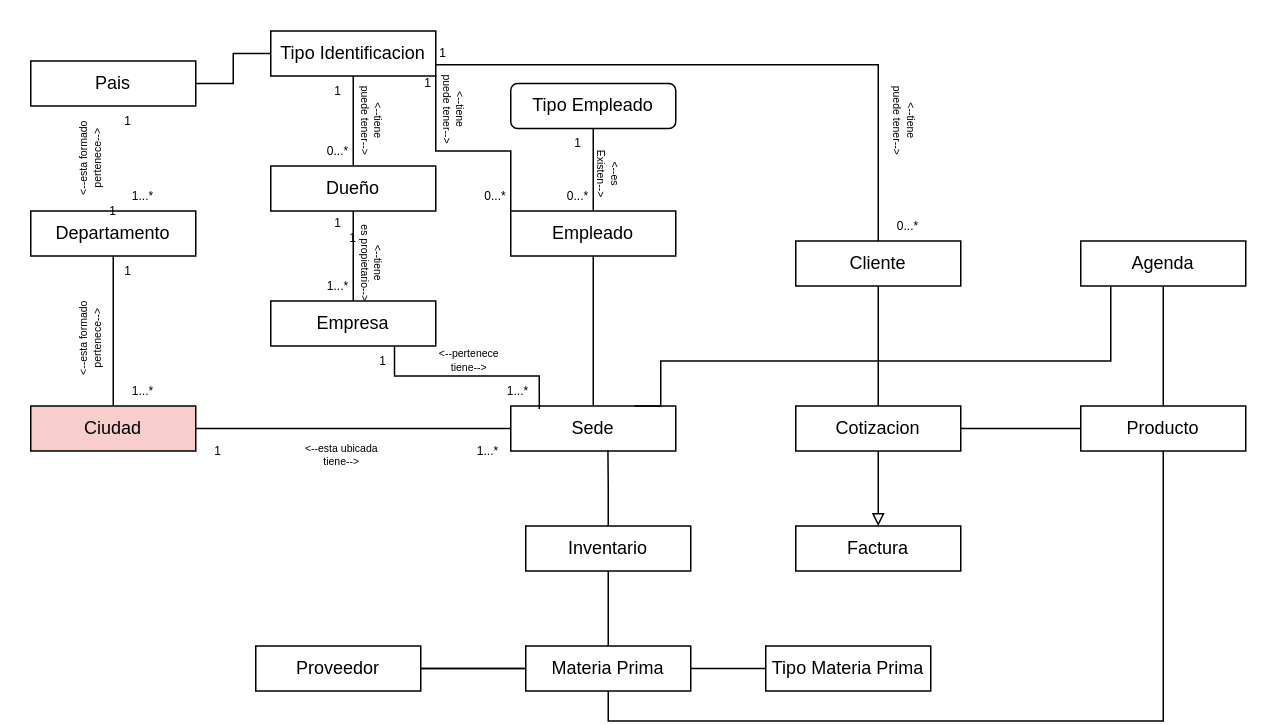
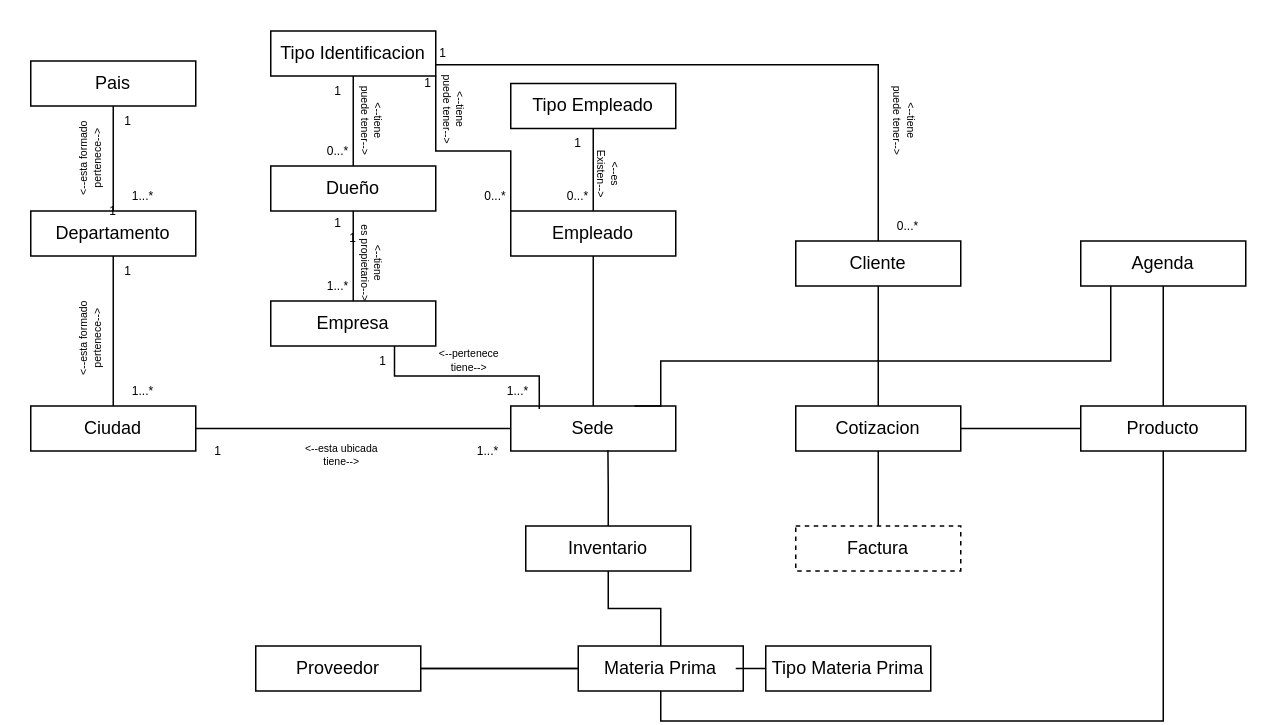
  <mxCell id="0" />
  <mxCell id="1" parent="0" />
- <mxCell id="2" value="" style="edgeStyle=orthogonalEdgeStyle;rounded=0;orthogonalLoop=1;jettySize=auto;html=1;fontSize=8;endArrow=none;endFill=0;" edge="1" parent="1" source="3" target="28"><mxGeometry relative="1" as="geometry" /></mxCell>
+ <mxCell id="2" value="" style="edgeStyle=orthogonalEdgeStyle;rounded=0;orthogonalLoop=1;jettySize=auto;html=1;fontSize=8;endArrow=none;endFill=0;" edge="1" parent="1" source="3" target="4"><mxGeometry relative="1" as="geometry" /></mxCell>
  <mxCell id="3" value="&lt;font style=&quot;vertical-align: inherit&quot;&gt;&lt;font style=&quot;vertical-align: inherit&quot;&gt;Pais&lt;br&gt;&lt;/font&gt;&lt;/font&gt;" style="rounded=0;whiteSpace=wrap;html=1;" parent="1" vertex="1"><mxGeometry x="20" y="40" width="110" height="30" as="geometry" /></mxCell>
  <mxCell id="4" value="&lt;font style=&quot;vertical-align: inherit&quot;&gt;&lt;font style=&quot;vertical-align: inherit&quot;&gt;&lt;font style=&quot;vertical-align: inherit&quot;&gt;&lt;font style=&quot;vertical-align: inherit&quot;&gt;Departamento&lt;/font&gt;&lt;/font&gt;&lt;br&gt;&lt;/font&gt;&lt;/font&gt;" style="rounded=0;whiteSpace=wrap;html=1;" parent="1" vertex="1"><mxGeometry x="20" y="140" width="110" height="30" as="geometry" /></mxCell>
  <mxCell id="5" style="edgeStyle=orthogonalEdgeStyle;rounded=0;orthogonalLoop=1;jettySize=auto;html=1;exitX=1;exitY=0.5;exitDx=0;exitDy=0;entryX=0;entryY=0.5;entryDx=0;entryDy=0;endArrow=none;endFill=0;" parent="1" source="7" target="12" edge="1"><mxGeometry relative="1" as="geometry" /></mxCell>
  <mxCell id="6" value="" style="edgeStyle=orthogonalEdgeStyle;rounded=0;orthogonalLoop=1;jettySize=auto;html=1;fontSize=7;endArrow=none;endFill=0;" edge="1" parent="1" source="7" target="4"><mxGeometry relative="1" as="geometry" /></mxCell>
- <mxCell id="7" value="&lt;font style=&quot;vertical-align: inherit&quot;&gt;&lt;font style=&quot;vertical-align: inherit&quot;&gt;Ciudad&lt;/font&gt;&lt;/font&gt;" style="rounded=0;whiteSpace=wrap;html=1;fillColor=#f8cecc;" parent="1" vertex="1"><mxGeometry x="20" y="270" width="110" height="30" as="geometry" /></mxCell>
+ <mxCell id="7" value="&lt;font style=&quot;vertical-align: inherit&quot;&gt;&lt;font style=&quot;vertical-align: inherit&quot;&gt;Ciudad&lt;/font&gt;&lt;/font&gt;" style="rounded=0;whiteSpace=wrap;html=1;" parent="1" vertex="1"><mxGeometry x="20" y="270" width="110" height="30" as="geometry" /></mxCell>
  <mxCell id="8" value="" style="edgeStyle=orthogonalEdgeStyle;rounded=0;orthogonalLoop=1;jettySize=auto;html=1;endArrow=none;endFill=0;" edge="1" parent="1" source="10" target="39"><mxGeometry relative="1" as="geometry" /></mxCell>
  <mxCell id="9" value="" style="edgeStyle=orthogonalEdgeStyle;rounded=0;orthogonalLoop=1;jettySize=auto;html=1;endArrow=none;endFill=0;" edge="1" parent="1" source="10" target="30"><mxGeometry relative="1" as="geometry" /></mxCell>
- <mxCell id="10" value="&lt;font style=&quot;vertical-align: inherit&quot;&gt;&lt;font style=&quot;vertical-align: inherit&quot;&gt;&lt;font style=&quot;vertical-align: inherit&quot;&gt;&lt;font style=&quot;vertical-align: inherit&quot;&gt;Materia Prima&lt;/font&gt;&lt;/font&gt;&lt;br&gt;&lt;/font&gt;&lt;/font&gt;" style="rounded=0;whiteSpace=wrap;html=1;" parent="1" vertex="1"><mxGeometry x="350" y="430" width="110" height="30" as="geometry" /></mxCell>
+ <mxCell id="10" value="&lt;font style=&quot;vertical-align: inherit&quot;&gt;&lt;font style=&quot;vertical-align: inherit&quot;&gt;&lt;font style=&quot;vertical-align: inherit&quot;&gt;&lt;font style=&quot;vertical-align: inherit&quot;&gt;Materia Prima&lt;/font&gt;&lt;/font&gt;&lt;br&gt;&lt;/font&gt;&lt;/font&gt;" style="rounded=0;whiteSpace=wrap;html=1;" parent="1" vertex="1"><mxGeometry x="385" y="430" width="110" height="30" as="geometry" /></mxCell>
  <mxCell id="11" style="edgeStyle=orthogonalEdgeStyle;rounded=0;orthogonalLoop=1;jettySize=auto;html=1;exitX=0.5;exitY=0;exitDx=0;exitDy=0;entryX=0.5;entryY=1;entryDx=0;entryDy=0;endArrow=none;endFill=0;" parent="1" source="12" target="14" edge="1"><mxGeometry relative="1" as="geometry" /></mxCell>
  <mxCell id="12" value="&lt;font style=&quot;vertical-align: inherit&quot;&gt;&lt;font style=&quot;vertical-align: inherit&quot;&gt;Sede&lt;br&gt;&lt;/font&gt;&lt;/font&gt;" style="rounded=0;whiteSpace=wrap;html=1;" parent="1" vertex="1"><mxGeometry x="340" y="270" width="110" height="30" as="geometry" /></mxCell>
  <mxCell id="13" style="edgeStyle=orthogonalEdgeStyle;rounded=0;orthogonalLoop=1;jettySize=auto;html=1;exitX=0.5;exitY=0;exitDx=0;exitDy=0;endArrow=none;endFill=0;" parent="1" source="14" target="18" edge="1"><mxGeometry relative="1" as="geometry" /></mxCell>
  <mxCell id="14" value="&lt;font style=&quot;vertical-align: inherit&quot;&gt;&lt;font style=&quot;vertical-align: inherit&quot;&gt;Empleado&lt;br&gt;&lt;/font&gt;&lt;/font&gt;" style="rounded=0;whiteSpace=wrap;html=1;" parent="1" vertex="1"><mxGeometry x="340" y="140" width="110" height="30" as="geometry" /></mxCell>
  <mxCell id="15" style="edgeStyle=orthogonalEdgeStyle;rounded=0;orthogonalLoop=1;jettySize=auto;html=1;exitX=0.75;exitY=1;exitDx=0;exitDy=0;entryX=0.173;entryY=0.067;entryDx=0;entryDy=0;entryPerimeter=0;endArrow=none;endFill=0;" parent="1" source="17" target="12" edge="1"><mxGeometry relative="1" as="geometry" /></mxCell>
  <mxCell id="16" value="" style="edgeStyle=orthogonalEdgeStyle;rounded=0;orthogonalLoop=1;jettySize=auto;html=1;fontSize=7;endArrow=none;endFill=0;" edge="1" parent="1" source="17" target="26"><mxGeometry relative="1" as="geometry" /></mxCell>
  <mxCell id="17" value="&lt;font style=&quot;vertical-align: inherit&quot;&gt;&lt;font style=&quot;vertical-align: inherit&quot;&gt;&lt;font style=&quot;vertical-align: inherit&quot;&gt;&lt;font style=&quot;vertical-align: inherit&quot;&gt;Empresa&lt;/font&gt;&lt;/font&gt;&lt;br&gt;&lt;/font&gt;&lt;/font&gt;" style="rounded=0;whiteSpace=wrap;html=1;" parent="1" vertex="1"><mxGeometry x="180" y="200" width="110" height="30" as="geometry" /></mxCell>
- <mxCell id="18" value="&lt;font style=&quot;vertical-align: inherit&quot;&gt;&lt;font style=&quot;vertical-align: inherit&quot;&gt;Tipo Empleado&lt;br&gt;&lt;/font&gt;&lt;/font&gt;" style="whiteSpace=wrap;html=1;rounded=1;" parent="1" vertex="1"><mxGeometry x="340" y="55" width="110" height="30" as="geometry" /></mxCell>
+ <mxCell id="18" value="&lt;font style=&quot;vertical-align: inherit&quot;&gt;&lt;font style=&quot;vertical-align: inherit&quot;&gt;Tipo Empleado&lt;br&gt;&lt;/font&gt;&lt;/font&gt;" style="rounded=0;whiteSpace=wrap;html=1;" parent="1" vertex="1"><mxGeometry x="340" y="55" width="110" height="30" as="geometry" /></mxCell>
  <mxCell id="19" value="" style="edgeStyle=orthogonalEdgeStyle;rounded=0;orthogonalLoop=1;jettySize=auto;html=1;endArrow=none;endFill=0;" edge="1" parent="1" source="21" target="24"><mxGeometry relative="1" as="geometry" /></mxCell>
  <mxCell id="20" style="edgeStyle=orthogonalEdgeStyle;rounded=0;orthogonalLoop=1;jettySize=auto;html=1;endArrow=none;endFill=0;entryX=0.75;entryY=0;entryDx=0;entryDy=0;" edge="1" parent="1" source="21" target="12"><mxGeometry relative="1" as="geometry"><Array as="points"><mxPoint x="740" y="240" /><mxPoint x="440" y="240" /><mxPoint x="440" y="270" /></Array></mxGeometry></mxCell>
  <mxCell id="21" value="&lt;font style=&quot;vertical-align: inherit&quot;&gt;&lt;font style=&quot;vertical-align: inherit&quot;&gt;Agenda&lt;br&gt;&lt;/font&gt;&lt;/font&gt;" style="rounded=0;whiteSpace=wrap;html=1;" parent="1" vertex="1"><mxGeometry x="720" y="160" width="110" height="30" as="geometry" /></mxCell>
  <mxCell id="22" style="edgeStyle=orthogonalEdgeStyle;rounded=0;orthogonalLoop=1;jettySize=auto;html=1;exitX=0;exitY=0.5;exitDx=0;exitDy=0;entryX=1;entryY=0.5;entryDx=0;entryDy=0;endArrow=none;endFill=0;" edge="1" parent="1" source="24" target="36"><mxGeometry relative="1" as="geometry" /></mxCell>
  <mxCell id="23" style="edgeStyle=orthogonalEdgeStyle;rounded=0;orthogonalLoop=1;jettySize=auto;html=1;exitX=0.5;exitY=1;exitDx=0;exitDy=0;entryX=0.5;entryY=1;entryDx=0;entryDy=0;endArrow=none;endFill=0;" edge="1" parent="1" source="24" target="10"><mxGeometry relative="1" as="geometry" /></mxCell>
  <mxCell id="24" value="&lt;font style=&quot;vertical-align: inherit&quot;&gt;&lt;font style=&quot;vertical-align: inherit&quot;&gt;Producto&lt;br&gt;&lt;/font&gt;&lt;/font&gt;" style="rounded=0;whiteSpace=wrap;html=1;" parent="1" vertex="1"><mxGeometry x="720" y="270" width="110" height="30" as="geometry" /></mxCell>
  <mxCell id="25" value="" style="edgeStyle=orthogonalEdgeStyle;rounded=0;orthogonalLoop=1;jettySize=auto;html=1;fontSize=7;endArrow=none;endFill=0;" edge="1" parent="1" source="26" target="28"><mxGeometry relative="1" as="geometry" /></mxCell>
  <mxCell id="26" value="&lt;font style=&quot;vertical-align: inherit&quot;&gt;&lt;font style=&quot;vertical-align: inherit&quot;&gt;&lt;font style=&quot;vertical-align: inherit&quot;&gt;&lt;font style=&quot;vertical-align: inherit&quot;&gt;&lt;font style=&quot;vertical-align: inherit&quot;&gt;&lt;font style=&quot;vertical-align: inherit&quot;&gt;Dueño&lt;/font&gt;&lt;/font&gt;&lt;/font&gt;&lt;/font&gt;&lt;br&gt;&lt;/font&gt;&lt;/font&gt;" style="rounded=0;whiteSpace=wrap;html=1;" parent="1" vertex="1"><mxGeometry x="180" y="110" width="110" height="30" as="geometry" /></mxCell>
  <mxCell id="27" style="edgeStyle=orthogonalEdgeStyle;rounded=0;orthogonalLoop=1;jettySize=auto;html=1;exitX=1;exitY=1;exitDx=0;exitDy=0;entryX=0;entryY=0;entryDx=0;entryDy=0;fontSize=7;endArrow=none;endFill=0;" edge="1" parent="1" source="28" target="14"><mxGeometry relative="1" as="geometry"><Array as="points"><mxPoint x="290" y="100" /><mxPoint x="340" y="100" /></Array></mxGeometry></mxCell>
  <mxCell id="28" value="&lt;font style=&quot;vertical-align: inherit&quot;&gt;&lt;font style=&quot;vertical-align: inherit&quot;&gt;&lt;font style=&quot;vertical-align: inherit&quot;&gt;&lt;font style=&quot;vertical-align: inherit&quot;&gt;Tipo Identificacion&lt;/font&gt;&lt;/font&gt;&lt;br&gt;&lt;/font&gt;&lt;/font&gt;" style="rounded=0;whiteSpace=wrap;html=1;" parent="1" vertex="1"><mxGeometry x="180" width="110" height="30" as="geometry" y="20" /></mxCell>
  <mxCell id="29" value="" style="edgeStyle=orthogonalEdgeStyle;rounded=0;orthogonalLoop=1;jettySize=auto;html=1;fontSize=7;endArrow=none;endFill=0;entryX=0.589;entryY=0.981;entryDx=0;entryDy=0;entryPerimeter=0;" edge="1" parent="1" source="30" target="12"><mxGeometry relative="1" as="geometry" /></mxCell>
  <mxCell id="30" value="&lt;font style=&quot;vertical-align: inherit&quot;&gt;&lt;font style=&quot;vertical-align: inherit&quot;&gt;&lt;font style=&quot;vertical-align: inherit&quot;&gt;&lt;font style=&quot;vertical-align: inherit&quot;&gt;Inventario&lt;/font&gt;&lt;/font&gt;&lt;br&gt;&lt;/font&gt;&lt;/font&gt;" style="rounded=0;whiteSpace=wrap;html=1;" parent="1" vertex="1"><mxGeometry x="350" y="350" width="110" height="30" as="geometry" /></mxCell>
- <mxCell id="31" value="&lt;font style=&quot;vertical-align: inherit&quot;&gt;&lt;font style=&quot;vertical-align: inherit&quot;&gt;&lt;font style=&quot;vertical-align: inherit&quot;&gt;&lt;font style=&quot;vertical-align: inherit&quot;&gt;Factura&lt;/font&gt;&lt;/font&gt;&lt;br&gt;&lt;/font&gt;&lt;/font&gt;" style="rounded=0;whiteSpace=wrap;html=1;" parent="1" vertex="1"><mxGeometry x="530" y="350" width="110" height="30" as="geometry" /></mxCell>
+ <mxCell id="31" value="&lt;font style=&quot;vertical-align: inherit&quot;&gt;&lt;font style=&quot;vertical-align: inherit&quot;&gt;&lt;font style=&quot;vertical-align: inherit&quot;&gt;&lt;font style=&quot;vertical-align: inherit&quot;&gt;Factura&lt;/font&gt;&lt;/font&gt;&lt;br&gt;&lt;/font&gt;&lt;/font&gt;" style="rounded=0;whiteSpace=wrap;html=1;dashed=1;" parent="1" vertex="1"><mxGeometry x="530" y="350" width="110" height="30" as="geometry" /></mxCell>
  <mxCell id="32" value="" style="edgeStyle=orthogonalEdgeStyle;rounded=0;orthogonalLoop=1;jettySize=auto;html=1;endArrow=none;endFill=0;" edge="1" parent="1" source="33" target="10"><mxGeometry relative="1" as="geometry" /></mxCell>
  <mxCell id="33" value="&lt;font style=&quot;vertical-align: inherit&quot;&gt;&lt;font style=&quot;vertical-align: inherit&quot;&gt;&lt;font style=&quot;vertical-align: inherit&quot;&gt;&lt;font style=&quot;vertical-align: inherit&quot;&gt;Tipo Materia Prima&lt;/font&gt;&lt;/font&gt;&lt;br&gt;&lt;/font&gt;&lt;/font&gt;" style="rounded=0;whiteSpace=wrap;html=1;" vertex="1" parent="1"><mxGeometry x="510" y="430" width="110" height="30" as="geometry" /></mxCell>
  <mxCell id="34" value="" style="edgeStyle=orthogonalEdgeStyle;rounded=0;orthogonalLoop=1;jettySize=auto;html=1;endArrow=none;endFill=0;" edge="1" parent="1" source="36" target="38"><mxGeometry relative="1" as="geometry" /></mxCell>
- <mxCell id="35" style="edgeStyle=orthogonalEdgeStyle;rounded=0;orthogonalLoop=1;jettySize=auto;html=1;exitX=0.5;exitY=1;exitDx=0;exitDy=0;endArrow=block;endFill=0;" edge="1" parent="1" source="36" target="31"><mxGeometry relative="1" as="geometry" /></mxCell>
+ <mxCell id="35" style="edgeStyle=orthogonalEdgeStyle;rounded=0;orthogonalLoop=1;jettySize=auto;html=1;exitX=0.5;exitY=1;exitDx=0;exitDy=0;endArrow=none;endFill=0;" edge="1" parent="1" source="36" target="31"><mxGeometry relative="1" as="geometry" /></mxCell>
  <mxCell id="36" value="&lt;font style=&quot;vertical-align: inherit&quot;&gt;&lt;font style=&quot;vertical-align: inherit&quot;&gt;Cotizacion&lt;br&gt;&lt;/font&gt;&lt;/font&gt;" style="rounded=0;whiteSpace=wrap;html=1;" vertex="1" parent="1"><mxGeometry x="530" y="270" width="110" height="30" as="geometry" /></mxCell>
  <mxCell id="37" style="edgeStyle=orthogonalEdgeStyle;rounded=0;orthogonalLoop=1;jettySize=auto;html=1;exitX=0.5;exitY=0;exitDx=0;exitDy=0;entryX=1;entryY=0.75;entryDx=0;entryDy=0;fontSize=7;endArrow=none;endFill=0;" edge="1" parent="1" source="38" target="28"><mxGeometry relative="1" as="geometry" /></mxCell>
  <mxCell id="38" value="&lt;font style=&quot;vertical-align: inherit&quot;&gt;&lt;font style=&quot;vertical-align: inherit&quot;&gt;Cliente&lt;br&gt;&lt;/font&gt;&lt;/font&gt;" style="rounded=0;whiteSpace=wrap;html=1;" vertex="1" parent="1"><mxGeometry x="530" y="160" width="110" height="30" as="geometry" /></mxCell>
  <mxCell id="39" value="&lt;font style=&quot;vertical-align: inherit&quot;&gt;&lt;font style=&quot;vertical-align: inherit&quot;&gt;Proveedor&lt;br&gt;&lt;/font&gt;&lt;/font&gt;" style="rounded=0;whiteSpace=wrap;html=1;" parent="1" vertex="1"><mxGeometry x="170" y="430" width="110" height="30" as="geometry" /></mxCell>
  <mxCell id="40" value="" style="edgeStyle=orthogonalEdgeStyle;rounded=0;orthogonalLoop=1;jettySize=auto;html=1;exitX=0;exitY=0.5;exitDx=0;exitDy=0;entryX=1;entryY=0.5;entryDx=0;entryDy=0;endArrow=none;endFill=0;" edge="1" parent="1" source="10" target="39"><mxGeometry relative="1" as="geometry"><mxPoint x="350" y="445" as="sourcePoint" /><mxPoint x="140" y="365" as="targetPoint" /></mxGeometry></mxCell>
  <mxCell id="41" value="1" style="text;html=1;strokeColor=none;fillColor=none;align=center;verticalAlign=middle;whiteSpace=wrap;rounded=0;fontSize=8;" vertex="1" parent="1"><mxGeometry x="60" y="130" width="30" height="20" as="geometry" /></mxCell>
  <mxCell id="42" value="1...*" style="text;html=1;strokeColor=none;fillColor=none;align=center;verticalAlign=middle;whiteSpace=wrap;rounded=0;fontSize=8;" vertex="1" parent="1"><mxGeometry x="80" y="120" width="30" height="20" as="geometry" /></mxCell>
  <mxCell id="43" value="&amp;lt;--esta formado&lt;br style=&quot;font-size: 7px;&quot;&gt;pertenece--&amp;gt;" style="text;html=1;strokeColor=none;fillColor=none;align=center;verticalAlign=middle;whiteSpace=wrap;rounded=0;fontSize=7;rotation=-90;" vertex="1" parent="1"><mxGeometry x="30" y="90" width="60" height="30" as="geometry" /></mxCell>
  <mxCell id="44" value="1" style="text;html=1;strokeColor=none;fillColor=none;align=center;verticalAlign=middle;whiteSpace=wrap;rounded=0;fontSize=8;" vertex="1" parent="1"><mxGeometry x="70" y="70" width="30" height="20" as="geometry" /></mxCell>
  <mxCell id="45" value="1...*" style="text;html=1;strokeColor=none;fillColor=none;align=center;verticalAlign=middle;whiteSpace=wrap;rounded=0;fontSize=8;" vertex="1" parent="1"><mxGeometry x="80" y="250" width="30" height="20" as="geometry" /></mxCell>
  <mxCell id="46" value="&amp;lt;--esta formado&lt;br style=&quot;font-size: 7px;&quot;&gt;pertenece--&amp;gt;" style="text;html=1;strokeColor=none;fillColor=none;align=center;verticalAlign=middle;whiteSpace=wrap;rounded=0;fontSize=7;rotation=-90;" vertex="1" parent="1"><mxGeometry x="30" y="210" width="60" height="30" as="geometry" /></mxCell>
  <mxCell id="47" value="1" style="text;html=1;strokeColor=none;fillColor=none;align=center;verticalAlign=middle;whiteSpace=wrap;rounded=0;fontSize=8;" vertex="1" parent="1"><mxGeometry x="70" y="170" width="30" height="20" as="geometry" /></mxCell>
  <mxCell id="48" value="1" style="text;html=1;strokeColor=none;fillColor=none;align=center;verticalAlign=middle;whiteSpace=wrap;rounded=0;fontSize=8;" vertex="1" parent="1"><mxGeometry x="130" y="290" width="30" height="20" as="geometry" /></mxCell>
  <mxCell id="49" value="1...*" style="text;html=1;strokeColor=none;fillColor=none;align=center;verticalAlign=middle;whiteSpace=wrap;rounded=0;fontSize=8;" vertex="1" parent="1"><mxGeometry x="310" y="290" width="30" height="20" as="geometry" /></mxCell>
  <mxCell id="50" value="&amp;lt;--esta ubicada&lt;br style=&quot;font-size: 7px&quot;&gt;tiene--&amp;gt;" style="text;html=1;strokeColor=none;fillColor=none;align=center;verticalAlign=middle;whiteSpace=wrap;rounded=0;fontSize=7;rotation=0;" vertex="1" parent="1"><mxGeometry x="195" y="285" width="65" height="35" as="geometry" /></mxCell>
  <mxCell id="51" value="1" style="text;html=1;strokeColor=none;fillColor=none;align=center;verticalAlign=middle;whiteSpace=wrap;rounded=0;fontSize=8;" vertex="1" parent="1"><mxGeometry x="210" y="137.5" width="30" height="20" as="geometry" /></mxCell>
  <mxCell id="52" value="1...*" style="text;html=1;strokeColor=none;fillColor=none;align=center;verticalAlign=middle;whiteSpace=wrap;rounded=0;fontSize=8;" vertex="1" parent="1"><mxGeometry x="330" y="250" width="30" height="20" as="geometry" /></mxCell>
  <mxCell id="53" value="&amp;lt;--pertenece&lt;br style=&quot;font-size: 7px&quot;&gt;tiene--&amp;gt;" style="text;html=1;strokeColor=none;fillColor=none;align=center;verticalAlign=middle;whiteSpace=wrap;rounded=0;fontSize=7;rotation=0;" vertex="1" parent="1"><mxGeometry x="280" y="222.5" width="65" height="35" as="geometry" /></mxCell>
  <mxCell id="54" value="1...*" style="text;html=1;strokeColor=none;fillColor=none;align=center;verticalAlign=middle;whiteSpace=wrap;rounded=0;fontSize=8;" vertex="1" parent="1"><mxGeometry x="210" y="180" width="30" height="20" as="geometry" /></mxCell>
  <mxCell id="55" value="1" style="text;html=1;strokeColor=none;fillColor=none;align=center;verticalAlign=middle;whiteSpace=wrap;rounded=0;fontSize=8;" vertex="1" parent="1"><mxGeometry x="240" y="230" width="30" height="20" as="geometry" /></mxCell>
  <mxCell id="56" value="&amp;lt;--tiene&lt;br style=&quot;font-size: 7px&quot;&gt;es propietario--&amp;gt;" style="text;html=1;strokeColor=none;fillColor=none;align=center;verticalAlign=middle;whiteSpace=wrap;rounded=0;fontSize=7;rotation=90;" vertex="1" parent="1"><mxGeometry x="215" y="157.5" width="65" height="35" as="geometry" /></mxCell>
  <mxCell id="57" value="1" style="text;html=1;strokeColor=none;fillColor=none;align=center;verticalAlign=middle;whiteSpace=wrap;rounded=0;fontSize=8;" vertex="1" parent="1"><mxGeometry x="220" y="147.5" width="30" height="20" as="geometry" /></mxCell>
  <mxCell id="58" value="1" style="text;html=1;strokeColor=none;fillColor=none;align=center;verticalAlign=middle;whiteSpace=wrap;rounded=0;fontSize=8;" vertex="1" parent="1"><mxGeometry x="210" y="50" width="30" height="20" as="geometry" /></mxCell>
  <mxCell id="59" value="0...*" style="text;html=1;strokeColor=none;fillColor=none;align=center;verticalAlign=middle;whiteSpace=wrap;rounded=0;fontSize=8;" vertex="1" parent="1"><mxGeometry x="210" y="90" width="30" height="20" as="geometry" /></mxCell>
  <mxCell id="60" value="&amp;lt;--tiene&lt;br&gt;puede tener--&amp;gt;" style="text;html=1;strokeColor=none;fillColor=none;align=center;verticalAlign=middle;whiteSpace=wrap;rounded=0;fontSize=7;rotation=90;" vertex="1" parent="1"><mxGeometry x="215" y="62.5" width="65" height="35" as="geometry" /></mxCell>
  <mxCell id="61" value="1" style="text;html=1;strokeColor=none;fillColor=none;align=center;verticalAlign=middle;whiteSpace=wrap;rounded=0;fontSize=8;" vertex="1" parent="1"><mxGeometry x="270" y="45" width="30" height="20" as="geometry" /></mxCell>
  <mxCell id="62" value="1" style="text;html=1;strokeColor=none;fillColor=none;align=center;verticalAlign=middle;whiteSpace=wrap;rounded=0;fontSize=8;" vertex="1" parent="1"><mxGeometry x="280" y="25" width="30" height="20" as="geometry" /></mxCell>
  <mxCell id="63" value="0...*" style="text;html=1;strokeColor=none;fillColor=none;align=center;verticalAlign=middle;whiteSpace=wrap;rounded=0;fontSize=8;" vertex="1" parent="1"><mxGeometry x="315" y="120" width="30" height="20" as="geometry" /></mxCell>
  <mxCell id="64" value="0...*" style="text;html=1;strokeColor=none;fillColor=none;align=center;verticalAlign=middle;whiteSpace=wrap;rounded=0;fontSize=8;" vertex="1" parent="1"><mxGeometry x="590" y="140" width="30" height="20" as="geometry" /></mxCell>
  <mxCell id="65" value="&amp;lt;--tiene&lt;br&gt;puede tener--&amp;gt;" style="text;html=1;strokeColor=none;fillColor=none;align=center;verticalAlign=middle;whiteSpace=wrap;rounded=0;fontSize=7;rotation=90;" vertex="1" parent="1"><mxGeometry x="570" y="62.5" width="65" height="35" as="geometry" /></mxCell>
  <mxCell id="66" value="&amp;lt;--tiene&lt;br&gt;puede tener--&amp;gt;" style="text;html=1;strokeColor=none;fillColor=none;align=center;verticalAlign=middle;whiteSpace=wrap;rounded=0;fontSize=7;rotation=90;" vertex="1" parent="1"><mxGeometry x="270" y="55" width="65" height="35" as="geometry" /></mxCell>
  <mxCell id="67" value="0...*" style="text;html=1;strokeColor=none;fillColor=none;align=center;verticalAlign=middle;whiteSpace=wrap;rounded=0;fontSize=8;" vertex="1" parent="1"><mxGeometry x="370" y="120" width="30" height="20" as="geometry" /></mxCell>
  <mxCell id="68" value="1" style="text;html=1;strokeColor=none;fillColor=none;align=center;verticalAlign=middle;whiteSpace=wrap;rounded=0;fontSize=8;" vertex="1" parent="1"><mxGeometry x="370" y="85" width="30" height="20" as="geometry" /></mxCell>
  <mxCell id="69" value="&amp;lt;--es&lt;br&gt;Existen--&amp;gt;" style="text;html=1;strokeColor=none;fillColor=none;align=center;verticalAlign=middle;whiteSpace=wrap;rounded=0;fontSize=7;rotation=90;" vertex="1" parent="1"><mxGeometry x="372.5" y="97.5" width="65" height="35" as="geometry" /></mxCell>
